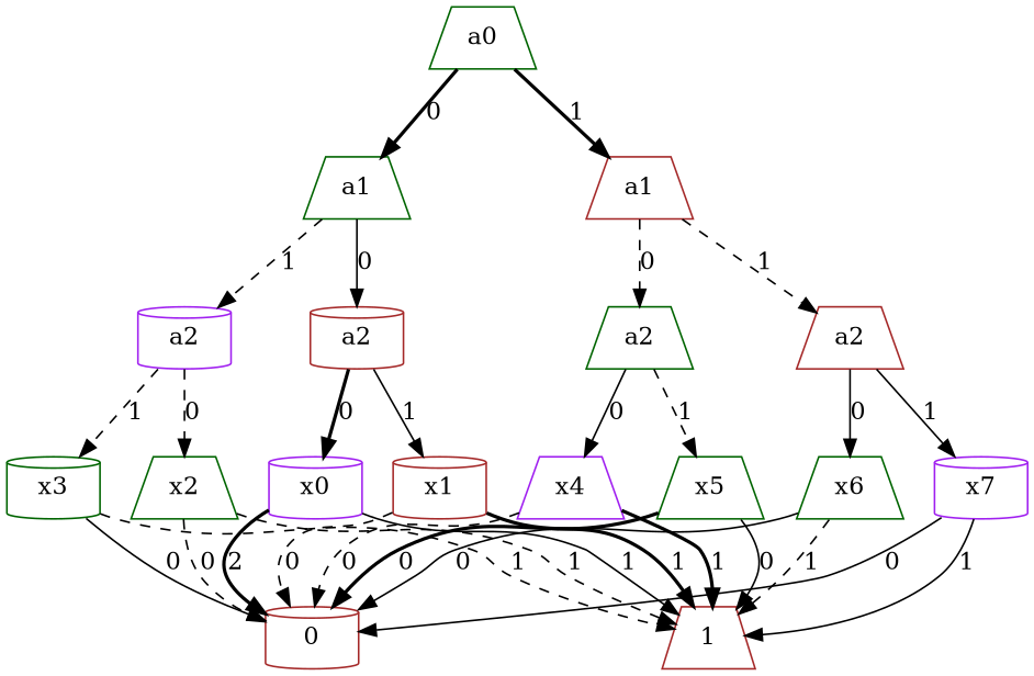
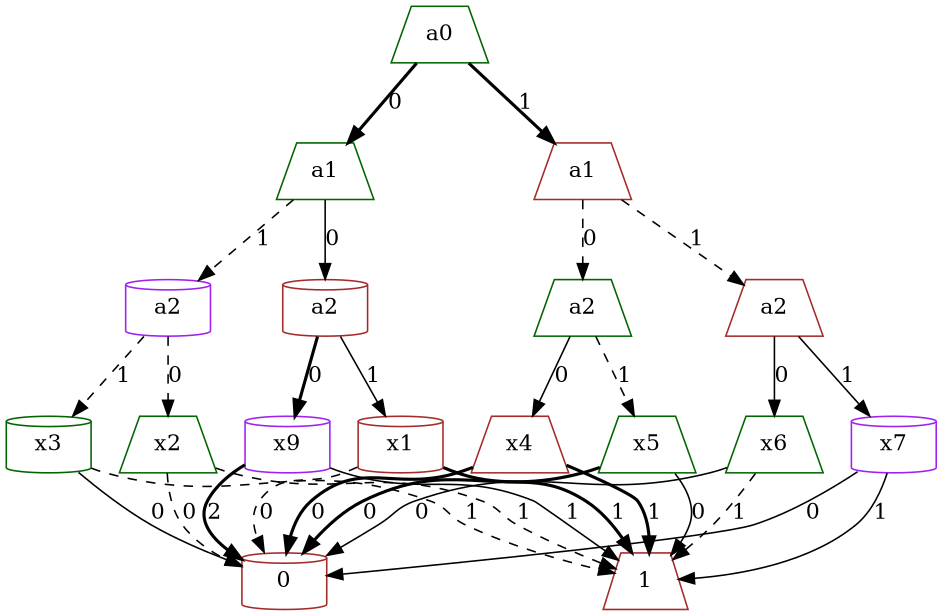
  digraph {
    node [color=darkgreen shape=trapezium]
    edge [style=dashed]
    n1 [label=a0]
    n2 [label=a1]
    n3 [color=brown label=a1]
    n4 [color=brown label=a2 shape=cylinder]
    n5 [color=purple label=a2 shape=cylinder]
    n6 [label=a2]
    n7 [color=brown label=a2]
-   n8 [color=purple label=x0 shape=cylinder]
+   n8 [color=purple label=x9 shape=cylinder]
    n9 [color=brown label=x1 shape=cylinder]
    n10 [label=x2]
    n11 [label=x3 shape=cylinder]
-   n12 [color=purple label=x4]
+   n12 [color=brown label=x4]
    n13 [label=x5]
    n14 [label=x6]
    n15 [color=purple label=x7 shape=cylinder]
    0 [color=brown shape=cylinder]
    1 [color=brown]
    n1 -> n2 [label=0 style=bold]
    n1 -> n3 [label=1 style=bold]
    n2 -> n4 [label=0 style=solid]
    n2 -> n5 [label=1]
    n3 -> n6 [label=0]
    n3 -> n7 [label=1]
    n4 -> n8 [label=0 style=bold]
    n4 -> n9 [label=1 style=solid]
    n5 -> n10 [label=0]
    n5 -> n11 [label=1]
    n6 -> n12 [label=0 style=solid]
    n6 -> n13 [label=1]
    n7 -> n14 [label=0 style=solid]
    n7 -> n15 [label=1 style=solid]
    n8 -> 0 [label=2 style=bold]
    n8 -> 1 [label=1 style=solid]
    n9 -> 0 [label=0]
    n9 -> 1 [label=1 style=bold]
    n10 -> 0 [label=0]
    n10 -> 1 [label=1]
    n11 -> 0 [label=0 style=solid]
    n11 -> 1 [label=1]
-   n12 -> 0 [label=0]
+   n12 -> 0 [label=0 style=bold]
    n12 -> 1 [label=1 style=bold]
    n13 -> 0 [label=0 style=bold]
    n13 -> 1 [label=0 style=solid]
    n14 -> 0 [label=0 style=solid]
    n14 -> 1 [label=1]
    n15 -> 0 [label=0 style=solid]
    n15 -> 1 [label=1 style=solid]
  }
